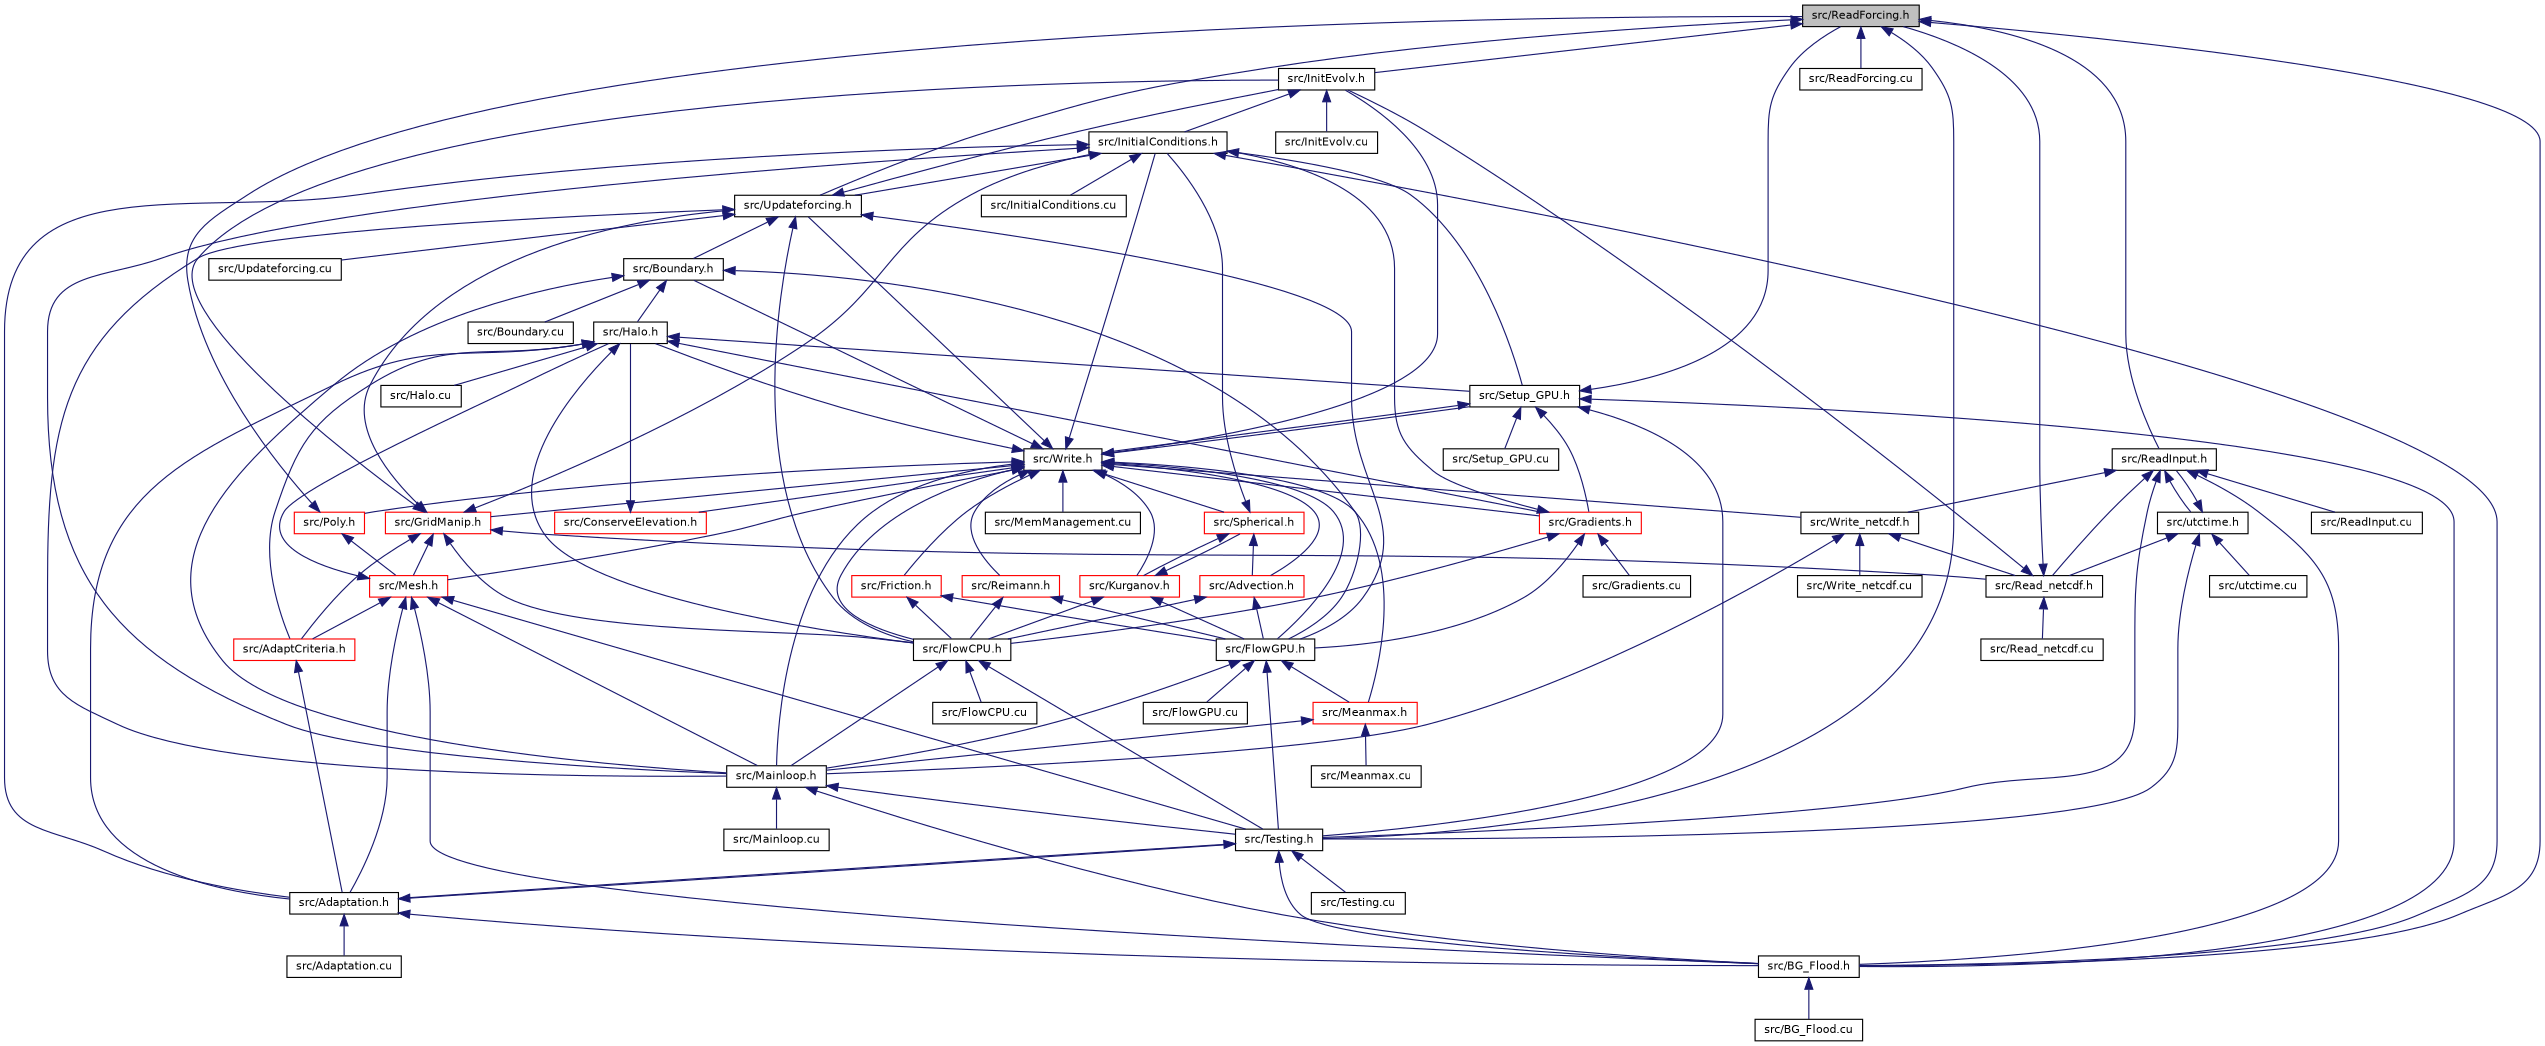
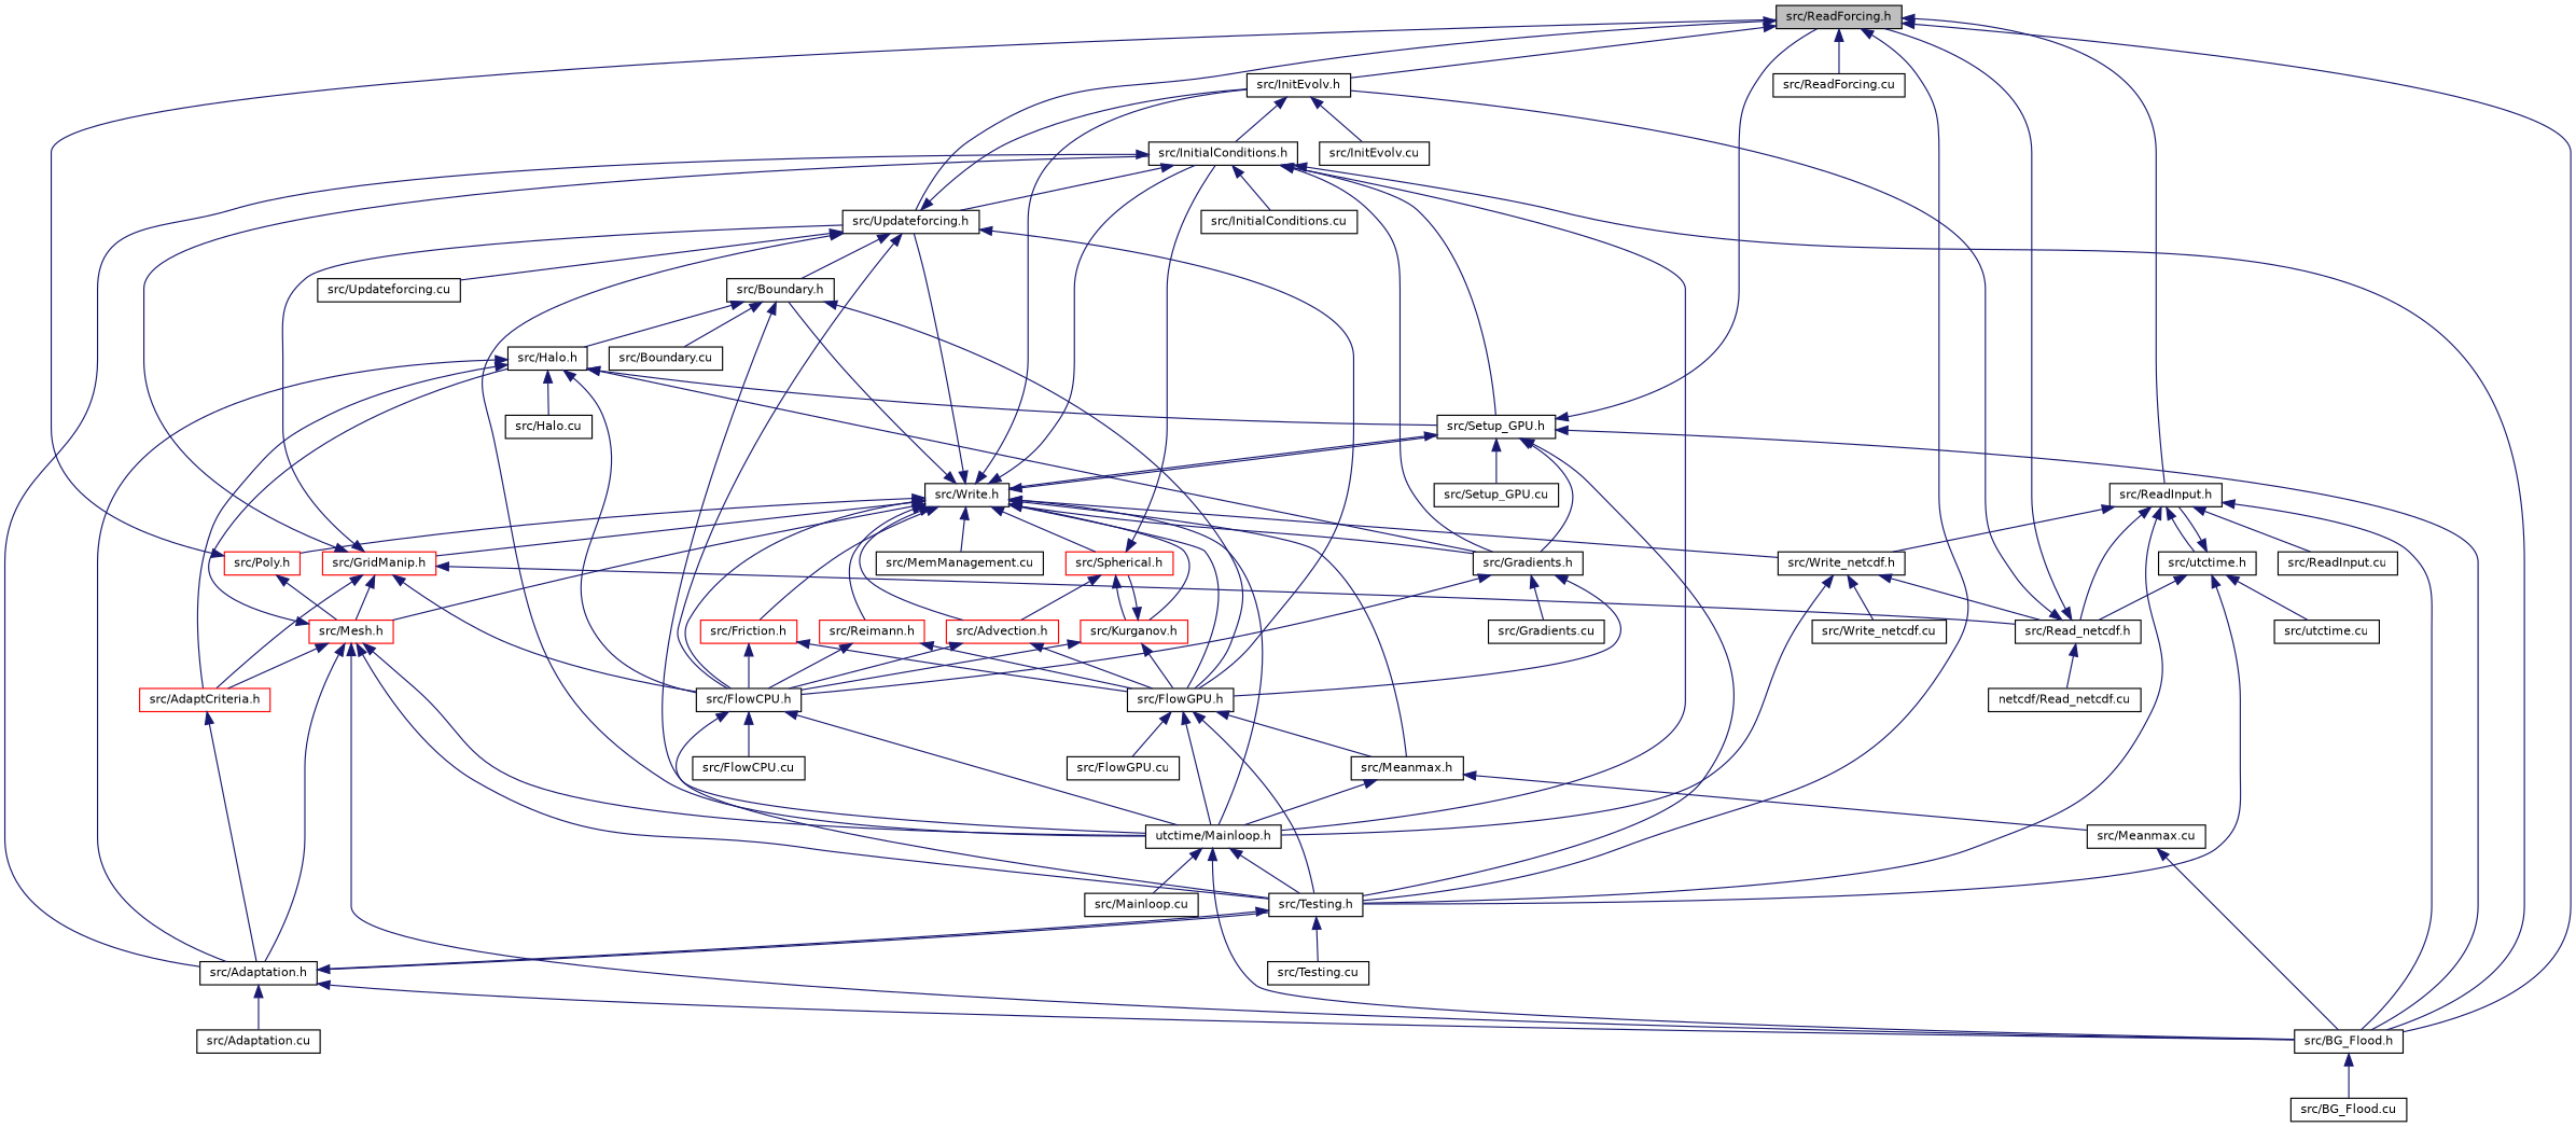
  digraph {
    node [color=black fontname=Helvetica fontsize=10 shape=record]
    edge [color=midnightblue dir=back fontname=Helvetica fontsize=10 labelfontname=Helvetica labelfontsize=10 style=solid]
    n1 [fillcolor=grey75 fontcolor=black height=0.2 label="src/ReadForcing.h" style=filled width=0.4]
    n2 [height=0.2 label="src/BG_Flood.h" width=0.4]
    n3 [height=0.2 label="src/InitEvolv.h" width=0.4]
    n4 [height=0.2 label="src/Testing.h" width=0.4]
    n5 [height=0.2 label="src/Updateforcing.h" width=0.4]
    n6 [height=0.2 label="src/ReadForcing.cu" width=0.4]
    n7 [height=0.2 label="src/ReadInput.h" width=0.4]
    n8 [height=0.2 label="src/BG_Flood.cu" width=0.4]
    n9 [height=0.2 label="src/InitEvolv.cu" width=0.4]
    n10 [height=0.2 label="src/InitialConditions.h" width=0.4]
    n11 [height=0.2 label="src/Adaptation.h" width=0.4]
    n12 [height=0.2 label="src/Testing.cu" width=0.4]
-   n13 [height=0.2 label="src/Mainloop.h" width=0.4]
+   n13 [height=0.2 label="utctime/Mainloop.h" width=0.4]
    n14 [height=0.2 label="src/FlowCPU.h" width=0.4]
    n15 [height=0.2 label="src/FlowGPU.h" width=0.4]
    n16 [height=0.2 label="src/Boundary.h" width=0.4]
    n17 [height=0.2 label="src/Updateforcing.cu" width=0.4]
    n18 [height=0.2 label="src/Write_netcdf.h" width=0.4]
    n19 [height=0.2 label="src/Read_netcdf.h" width=0.4]
    n20 [height=0.2 label="src/ReadInput.cu" width=0.4]
    n21 [height=0.2 label="src/utctime.h" width=0.4]
    n22 [height=0.2 label="src/InitialConditions.cu" width=0.4]
    n23 [height=0.2 label="src/Setup_GPU.h" width=0.4]
    n24 [height=0.2 label="src/Adaptation.cu" width=0.4]
    n25 [height=0.2 label="src/Mainloop.cu" width=0.4]
-   n26 [color=red height=0.2 label="src/Gradients.h" width=0.4]
+   n26 [height=0.2 label="src/Gradients.h" width=0.4]
    n27 [height=0.2 label="src/Write.h" width=0.4]
    n28 [height=0.2 label="src/Setup_GPU.cu" width=0.4]
    n29 [height=0.2 label="src/Gradients.cu" width=0.4]
-   n30 [color=red height=0.2 label="src/Meanmax.h" width=0.4]
+   n30 [height=0.2 label="src/Meanmax.h" width=0.4]
    n31 [color=red height=0.2 label="src/Advection.h" width=0.4]
    n32 [height=0.2 label="src/Halo.h" width=0.4]
-   n33 [color=red height=0.2 label="src/ConserveElevation.h" width=0.4]
    n34 [color=red height=0.2 label="src/Friction.h" width=0.4]
    n35 [color=red height=0.2 label="src/GridManip.h" width=0.4]
    n36 [color=red height=0.2 label="src/Mesh.h" width=0.4]
    n37 [color=red height=0.2 label="src/Kurganov.h" width=0.4]
    n38 [color=red height=0.2 label="src/Spherical.h" width=0.4]
    n39 [height=0.2 label="src/MemManagement.cu" width=0.4]
    n40 [color=red height=0.2 label="src/Poly.h" width=0.4]
    n41 [color=red height=0.2 label="src/Reimann.h" width=0.4]
    n42 [height=0.2 label="src/FlowCPU.cu" width=0.4]
    n43 [height=0.2 label="src/FlowGPU.cu" width=0.4]
    n44 [height=0.2 label="src/Meanmax.cu" width=0.4]
    n45 [height=0.2 label="src/Boundary.cu" width=0.4]
    n46 [color=red height=0.2 label="src/AdaptCriteria.h" width=0.4]
    n47 [height=0.2 label="src/Halo.cu" width=0.4]
    n48 [height=0.2 label="src/Write_netcdf.cu" width=0.4]
-   n49 [height=0.2 label="src/Read_netcdf.cu" width=0.4]
+   n49 [height=0.2 label="netcdf/Read_netcdf.cu" width=0.4]
    n50 [height=0.2 label="src/utctime.cu" width=0.4]
    n1 -> n2
    n1 -> n3
    n1 -> n4
    n1 -> n5
    n1 -> n6
    n1 -> n7
    n2 -> n8
    n3 -> n9
    n3 -> n10
-   n4 -> n2
+   n44 -> n2
    n4 -> n11
    n4 -> n12
    n5 -> n3
    n5 -> n13
    n5 -> n14
    n5 -> n15
    n5 -> n16
    n5 -> n17
    n7 -> n2
    n7 -> n4
    n7 -> n18
    n7 -> n19
    n7 -> n20
    n7 -> n21
    n10 -> n2
    n10 -> n5
    n10 -> n11
    n10 -> n13
    n10 -> n22
    n10 -> n23
    n11 -> n2
    n11 -> n4
    n11 -> n24
    n13 -> n2
    n13 -> n4
    n13 -> n25
    n14 -> n4
    n14 -> n13
    n14 -> n42
    n15 -> n4
    n15 -> n13
    n15 -> n30
    n15 -> n43
    n16 -> n13
    n16 -> n15
    n16 -> n32
    n16 -> n45
    n18 -> n13
    n18 -> n19
    n18 -> n48
    n19 -> n1
    n19 -> n3
    n19 -> n49
    n21 -> n4
    n21 -> n7
    n21 -> n19
    n21 -> n50
    n23 -> n1
    n23 -> n2
    n23 -> n4
    n23 -> n26
    n23 -> n27
    n23 -> n28
-   n26 -> n10
+   n10 -> n26
    n26 -> n14
    n26 -> n15
    n26 -> n29
    n27 -> n3
    n27 -> n5
    n27 -> n10
    n27 -> n13
    n27 -> n14
    n27 -> n15
    n27 -> n16
    n27 -> n18
    n27 -> n23
    n27 -> n26
    n27 -> n30
    n27 -> n31
-   n27 -> n32
-   n27 -> n33
    n27 -> n34
    n27 -> n35
    n27 -> n36
    n27 -> n37
    n27 -> n38
    n27 -> n39
    n27 -> n40
    n27 -> n41
    n30 -> n13
    n30 -> n44
    n31 -> n14
    n31 -> n15
    n32 -> n11
    n32 -> n14
    n32 -> n23
    n32 -> n26
    n32 -> n46
    n32 -> n47
-   n33 -> n32
    n34 -> n14
    n34 -> n15
-   n35 -> n3
    n35 -> n5
    n35 -> n10
    n35 -> n14
    n35 -> n19
    n35 -> n36
    n35 -> n46
    n36 -> n2
    n36 -> n4
    n36 -> n11
    n36 -> n13
    n36 -> n32
    n36 -> n46
    n37 -> n14
    n37 -> n15
    n37 -> n38
    n38 -> n10
    n38 -> n31
    n38 -> n37
    n40 -> n1
    n40 -> n36
    n41 -> n14
    n41 -> n15
    n46 -> n11
  }
